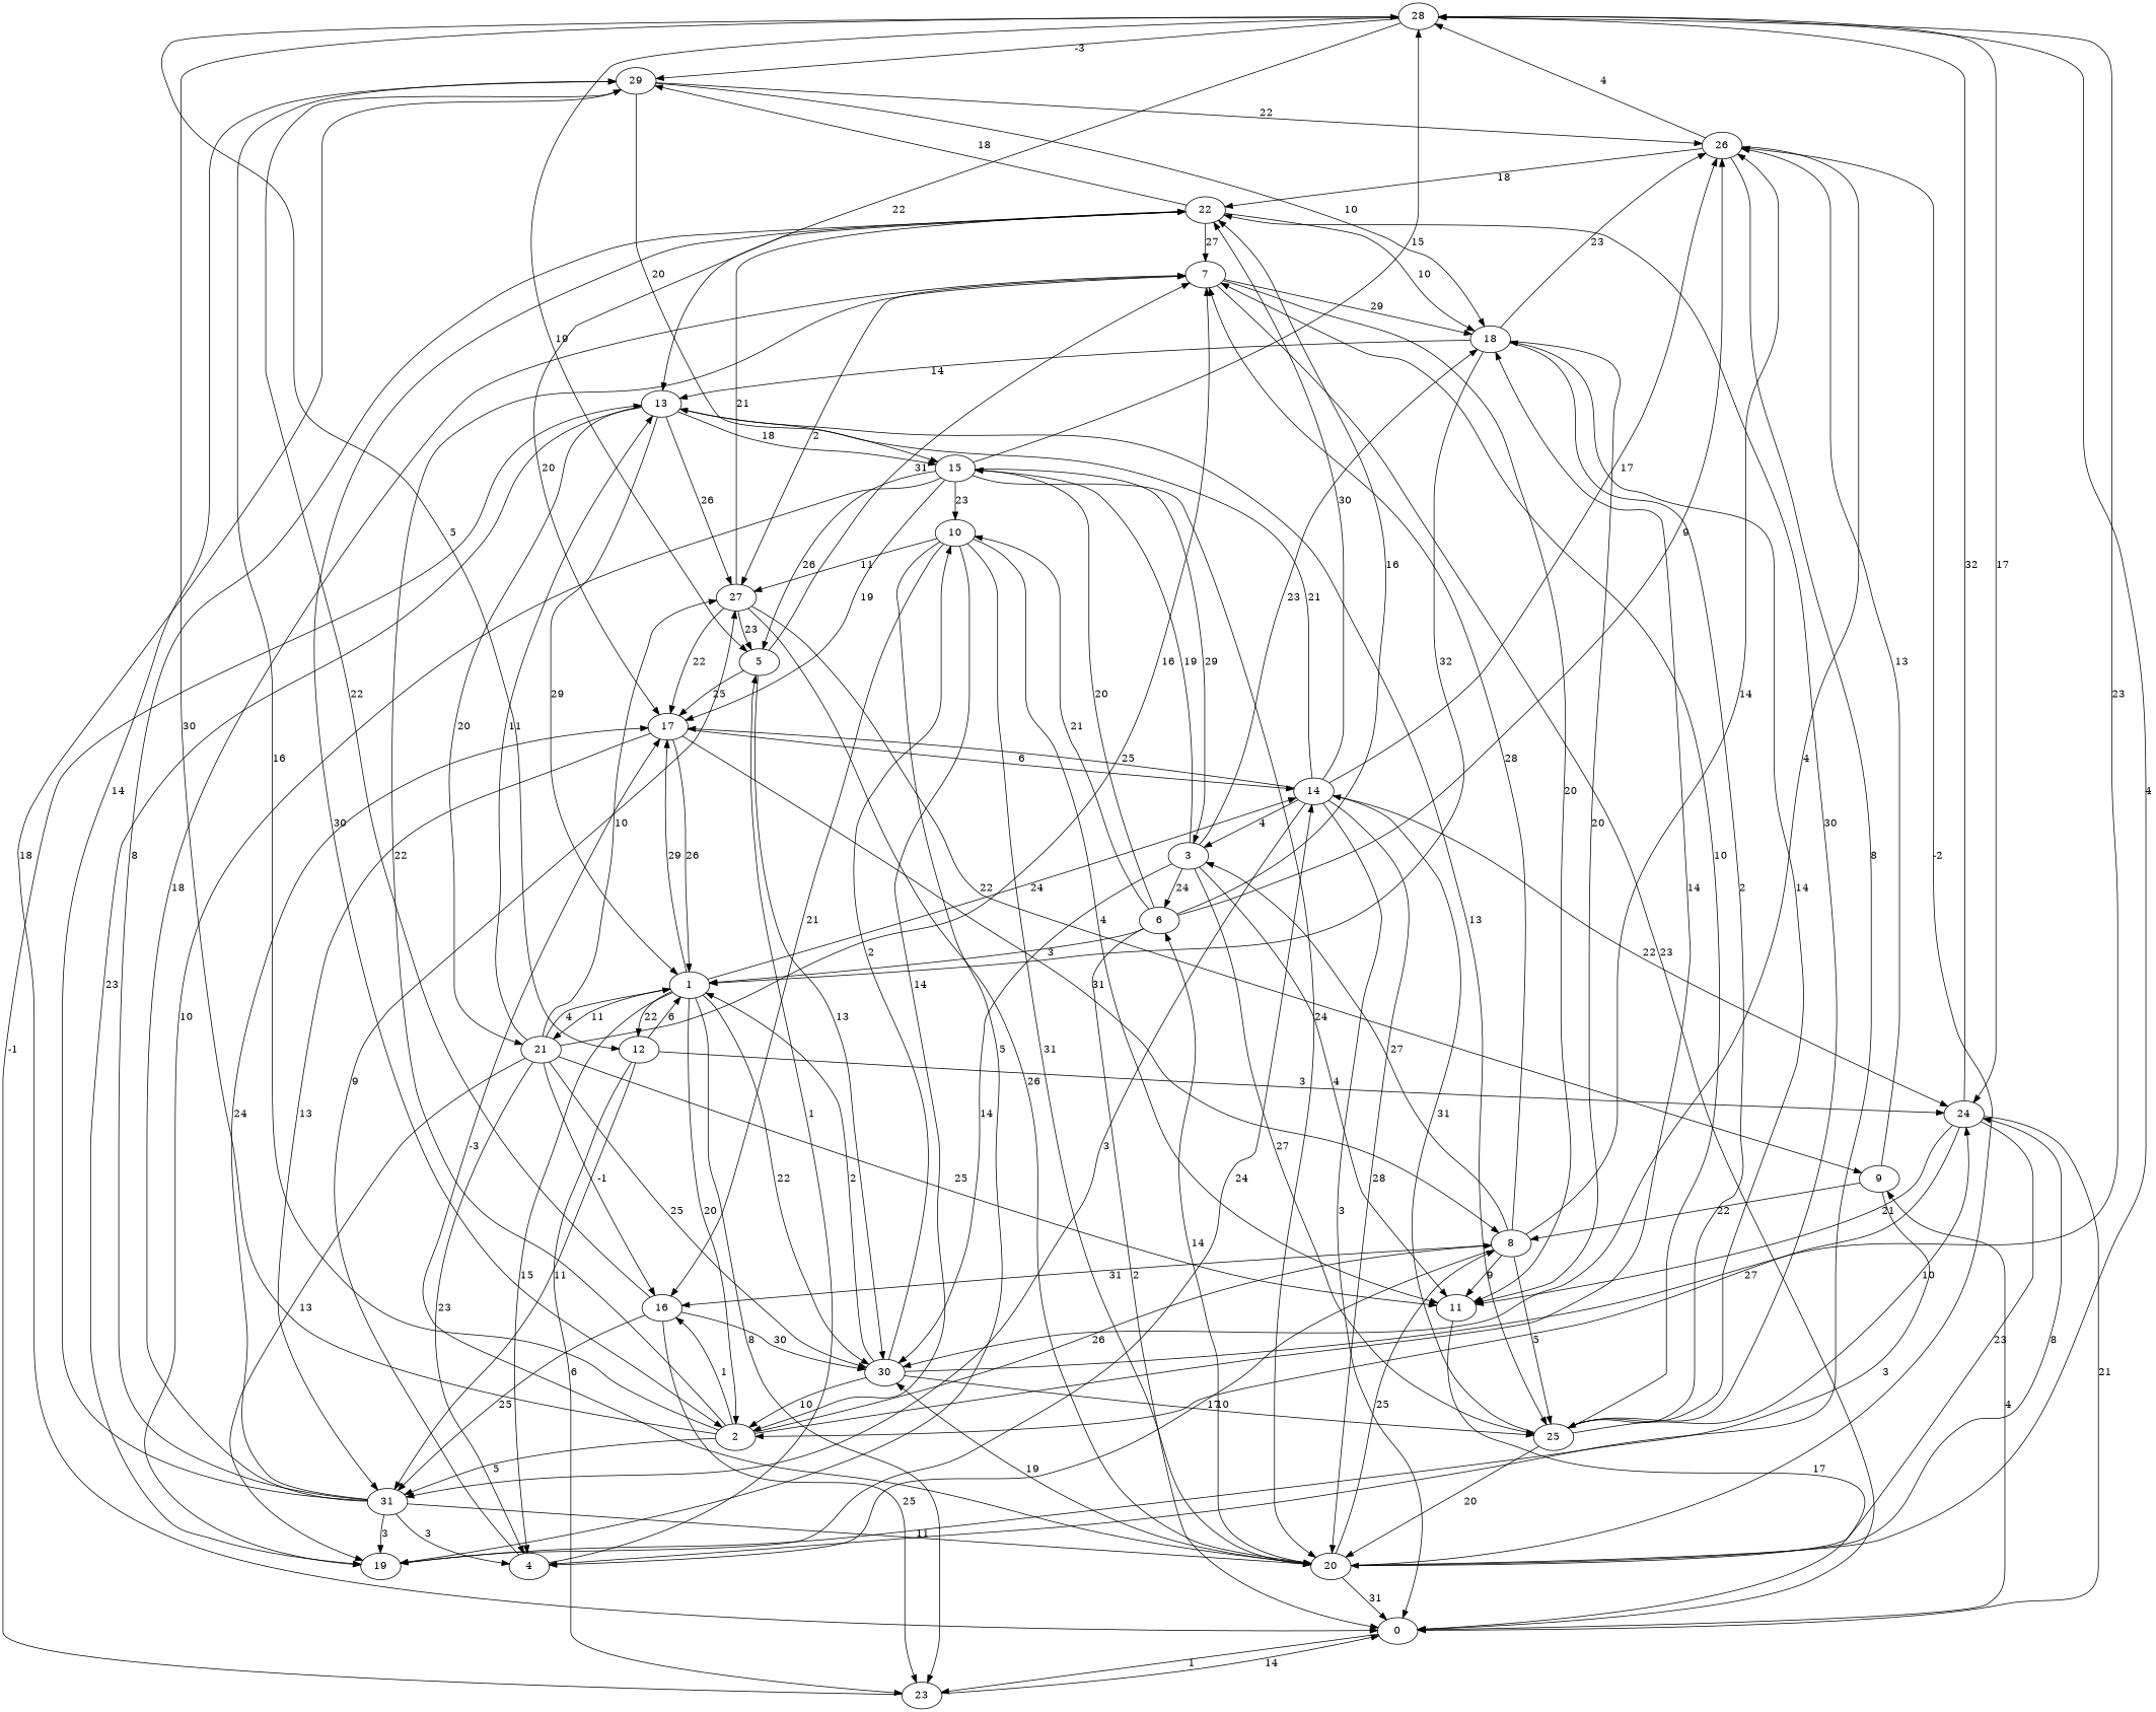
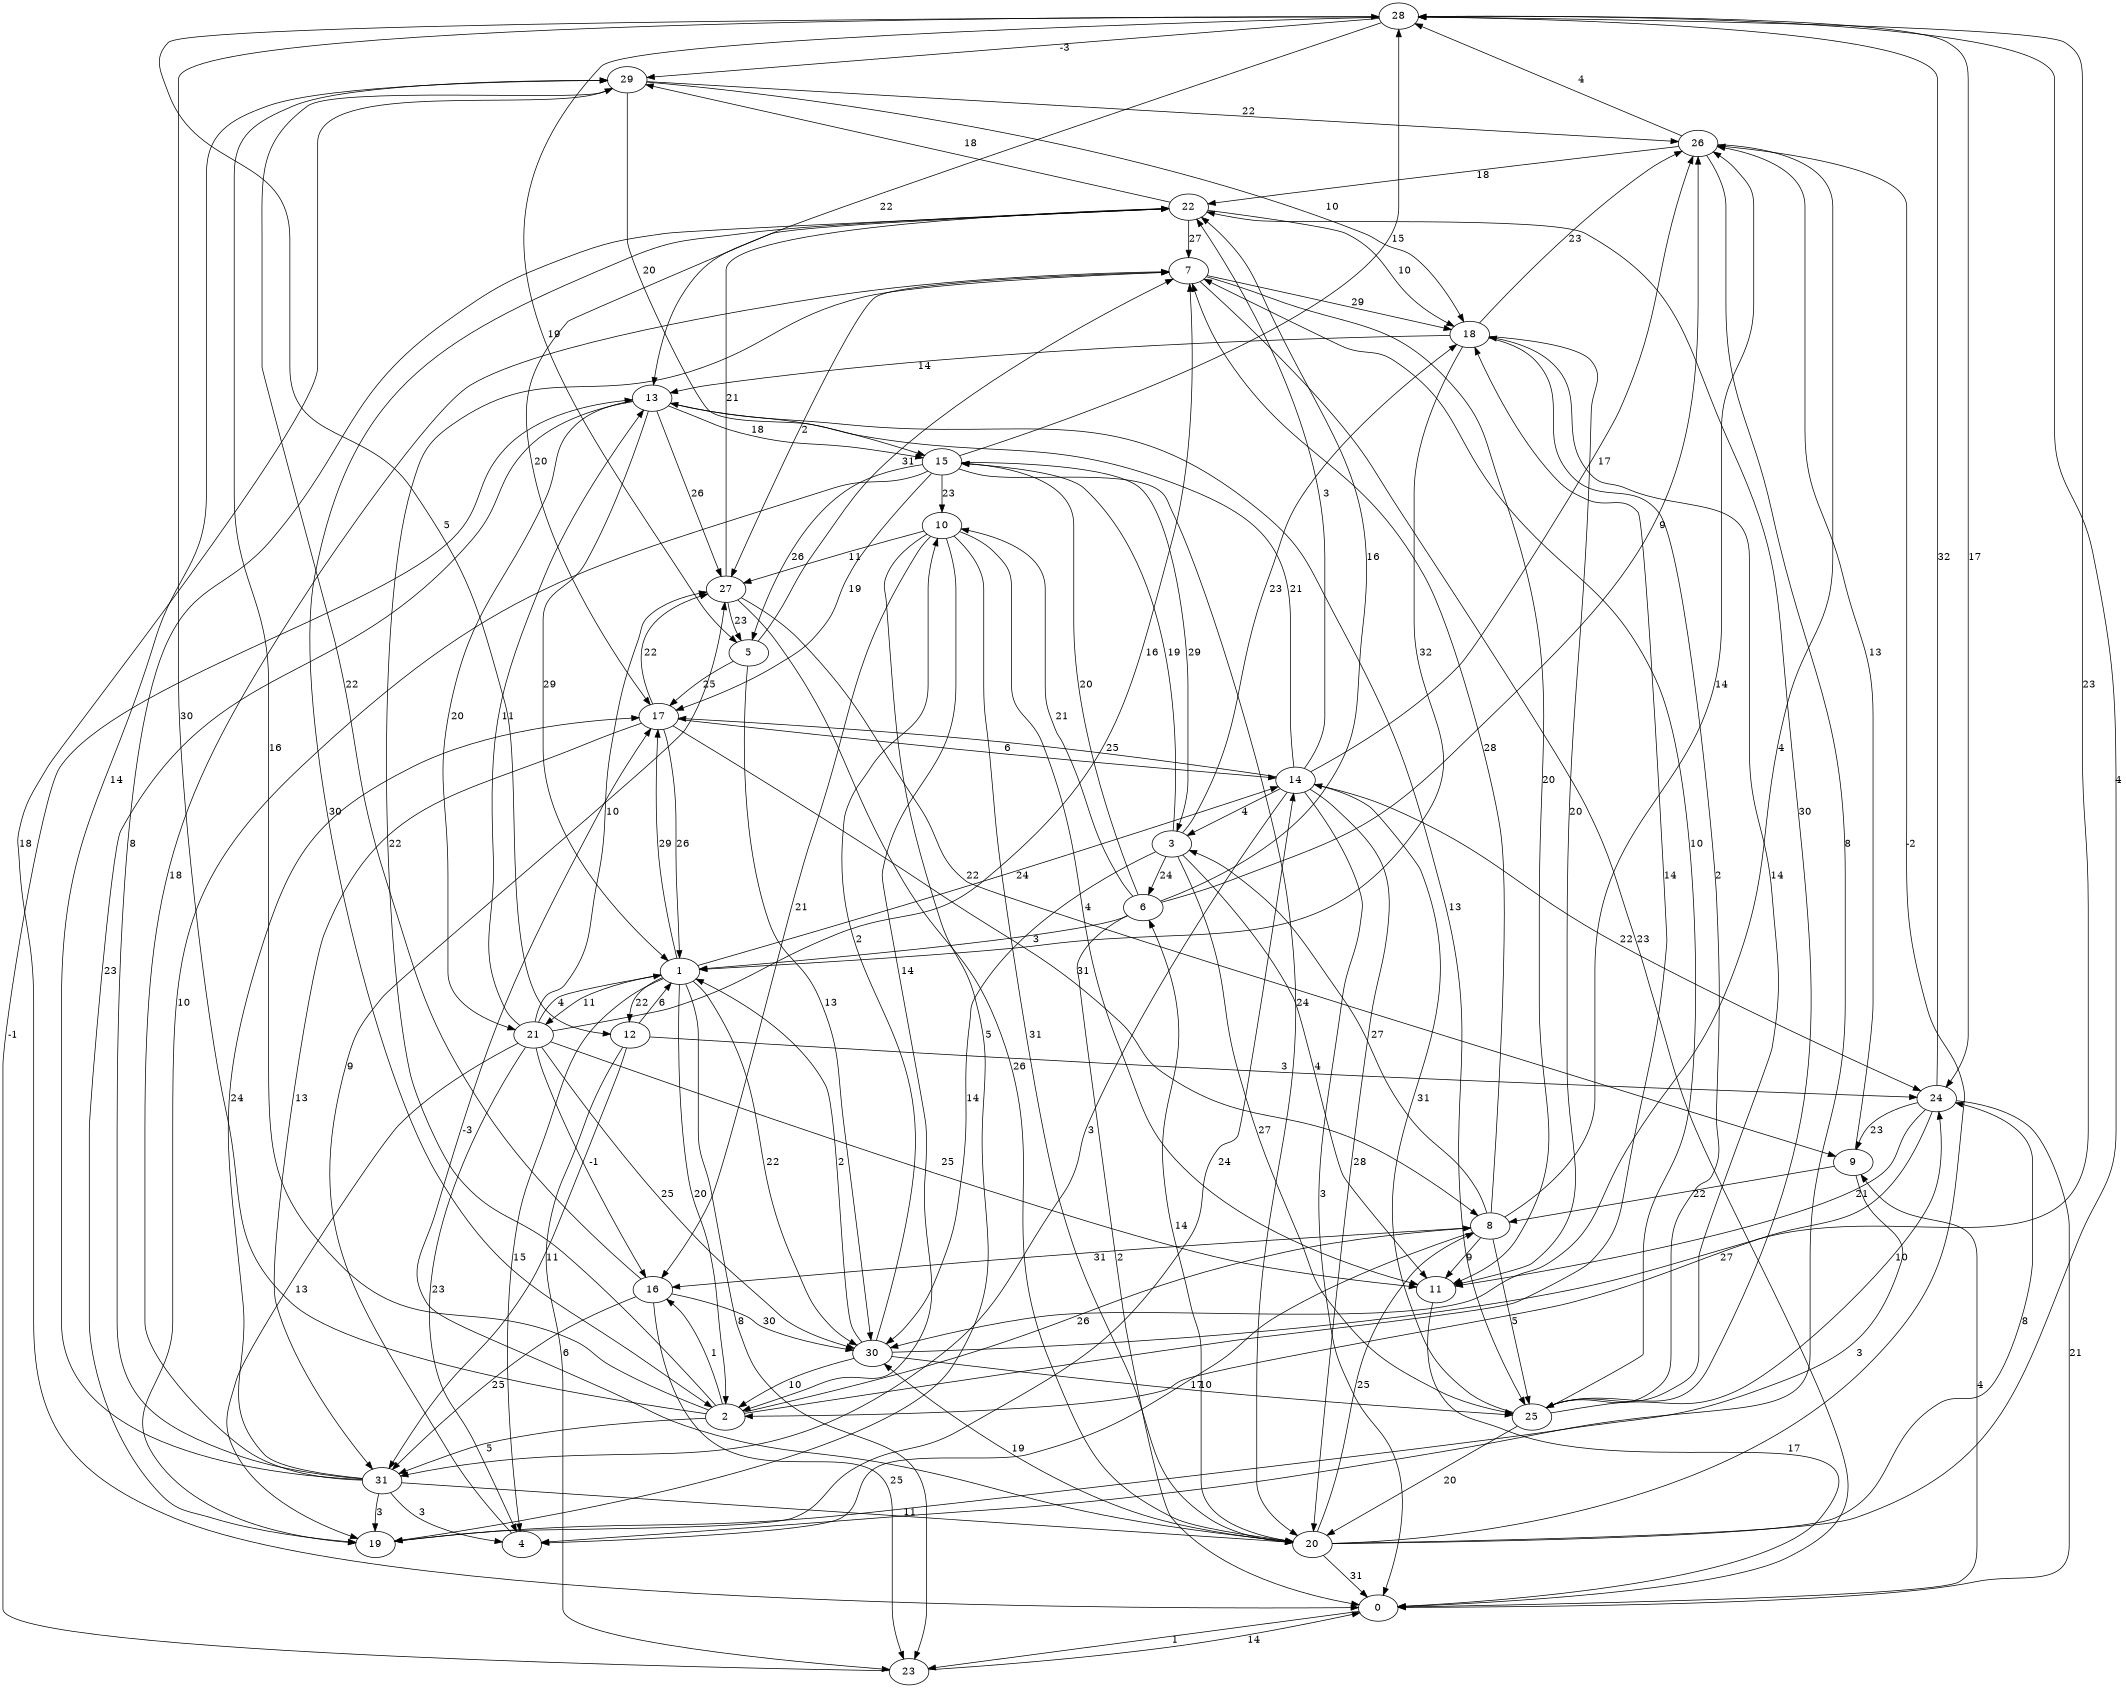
  digraph {
    fontname="DejaVu Serif"
    node [fontname="DejaVu Serif"]
    edge [fontname="DejaVu Serif"]
    28
    29
    13
    12
    24
    5
    26
    18
    0
    15
    27
    1
    21
    25
    19
    31
    23
    20
    11
    2
    17
    30
    7
    4
    22
    9
    3
    10
    8
    6
    14
    16
    28 -> 29 [label=-3]
    28 -> 13 [label=22]
    28 -> 12 [label=5]
    28 -> 24 [label=17]
    28 -> 5 [label=19]
    29 -> 26 [label=22]
    29 -> 18 [label=10]
    29 -> 0 [label=18]
    29 -> 15 [label=20]
    13 -> 15 [label=18]
    13 -> 27 [label=26]
    13 -> 1 [label=29]
    13 -> 21 [label=20]
    13 -> 25 [label=13]
    13 -> 19 [label=23]
    12 -> 24 [label=3]
    12 -> 1 [label=6]
    12 -> 31 [label=11]
    12 -> 23 [label=6]
    24 -> 28 [label=32]
    24 -> 0 [label=21]
-   24 -> 20 [label=23]
+   24 -> 9 [label=23]
    24 -> 11 [label=21]
    24 -> 2 [label=27]
    5 -> 17 [label=25]
    5 -> 30 [label=13]
    5 -> 7 [label=31]
    26 -> 28 [label=4]
    26 -> 30 [label=4]
    26 -> 4 [label=8]
    26 -> 22 [label=18]
    18 -> 13 [label=14]
    18 -> 26 [label=23]
    18 -> 1 [label=32]
    18 -> 25 [label=2]
    18 -> 11 [label=20]
    0 -> 23 [label=1]
    0 -> 9 [label=4]
    15 -> 28 [label=15]
    15 -> 5 [label=26]
    15 -> 19 [label=10]
    15 -> 20 [label=24]
    15 -> 17 [label=19]
    15 -> 3 [label=29]
    15 -> 10 [label=23]
    27 -> 5 [label=23]
    27 -> 20 [label=26]
    27 -> 22 [label=21]
    27 -> 9 [label=22]
    1 -> 12 [label=22]
    1 -> 21 [label=11]
    1 -> 23 [label=8]
    1 -> 2 [label=20]
    1 -> 17 [label=29]
    1 -> 30 [label=22]
    1 -> 4 [label=15]
    1 -> 14 [label=24]
    21 -> 13 [label=11]
    21 -> 27 [label=10]
    21 -> 1 [label=4]
    21 -> 19 [label=13]
    21 -> 11 [label=25]
    21 -> 30 [label=25]
    21 -> 7 [label=16]
    21 -> 4 [label=23]
    21 -> 16 [label=-1]
    25 -> 24 [label=10]
    25 -> 18 [label=14]
    25 -> 20 [label=20]
    25 -> 7 [label=10]
    25 -> 22 [label=30]
    25 -> 14 [label=31]
    19 -> 14 [label=24]
    31 -> 29 [label=14]
    31 -> 19 [label=3]
    31 -> 20 [label=11]
    31 -> 17 [label=24]
    31 -> 7 [label=18]
    31 -> 4 [label=3]
    31 -> 22 [label=8]
    23 -> 13 [label=-1]
    23 -> 0 [label=14]
    20 -> 28 [label=4]
    20 -> 24 [label=8]
    20 -> 26 [label=-2]
    20 -> 0 [label=31]
    20 -> 17 [label=-3]
    20 -> 30 [label=19]
    20 -> 8 [label=25]
    20 -> 6 [label=14]
    11 -> 0 [label=17]
    2 -> 28 [label=30]
    2 -> 29 [label=16]
    2 -> 18 [label=14]
    2 -> 31 [label=5]
    2 -> 7 [label=22]
    2 -> 8 [label=26]
    2 -> 16 [label=1]
-   27 -> 17 [label=22]
+   17 -> 27 [label=22]
    17 -> 1 [label=26]
    17 -> 31 [label=13]
    17 -> 8 [label=31]
    17 -> 14 [label=6]
    30 -> 28 [label=23]
    30 -> 1 [label=2]
    30 -> 25 [label=10]
    30 -> 2 [label=10]
    30 -> 10 [label=2]
    7 -> 18 [label=29]
    7 -> 0 [label=23]
    7 -> 27 [label=2]
    7 -> 11 [label=20]
-   4 -> 5 [label=1]
    4 -> 27 [label=9]
    22 -> 29 [label=18]
    22 -> 18 [label=10]
    22 -> 2 [label=30]
    22 -> 17 [label=20]
    22 -> 7 [label=27]
    9 -> 26 [label=13]
    9 -> 19 [label=3]
    9 -> 8 [label=22]
    3 -> 18 [label=23]
    3 -> 15 [label=19]
    3 -> 25 [label=27]
    3 -> 11 [label=4]
    3 -> 30 [label=14]
    3 -> 6 [label=24]
    10 -> 27 [label=11]
    10 -> 19 [label=5]
    10 -> 20 [label=31]
    10 -> 11 [label=4]
    10 -> 2 [label=14]
    10 -> 16 [label=21]
    8 -> 26 [label=14]
    8 -> 25 [label=5]
    8 -> 11 [label=9]
    8 -> 7 [label=28]
    8 -> 4 [label=17]
    8 -> 3 [label=27]
    8 -> 16 [label=31]
    6 -> 26 [label=9]
    6 -> 0 [label=2]
    6 -> 15 [label=20]
    6 -> 1 [label=3]
    6 -> 22 [label=16]
    6 -> 10 [label=21]
    14 -> 13 [label=21]
    14 -> 24 [label=22]
    14 -> 26 [label=17]
    14 -> 0 [label=3]
    14 -> 31 [label=3]
    14 -> 20 [label=28]
    14 -> 17 [label=25]
-   14 -> 22 [label=30]
+   14 -> 22 [label=3]
    14 -> 3 [label=4]
    16 -> 29 [label=22]
    16 -> 31 [label=25]
    16 -> 23 [label=25]
    16 -> 30 [label=30]
  }
